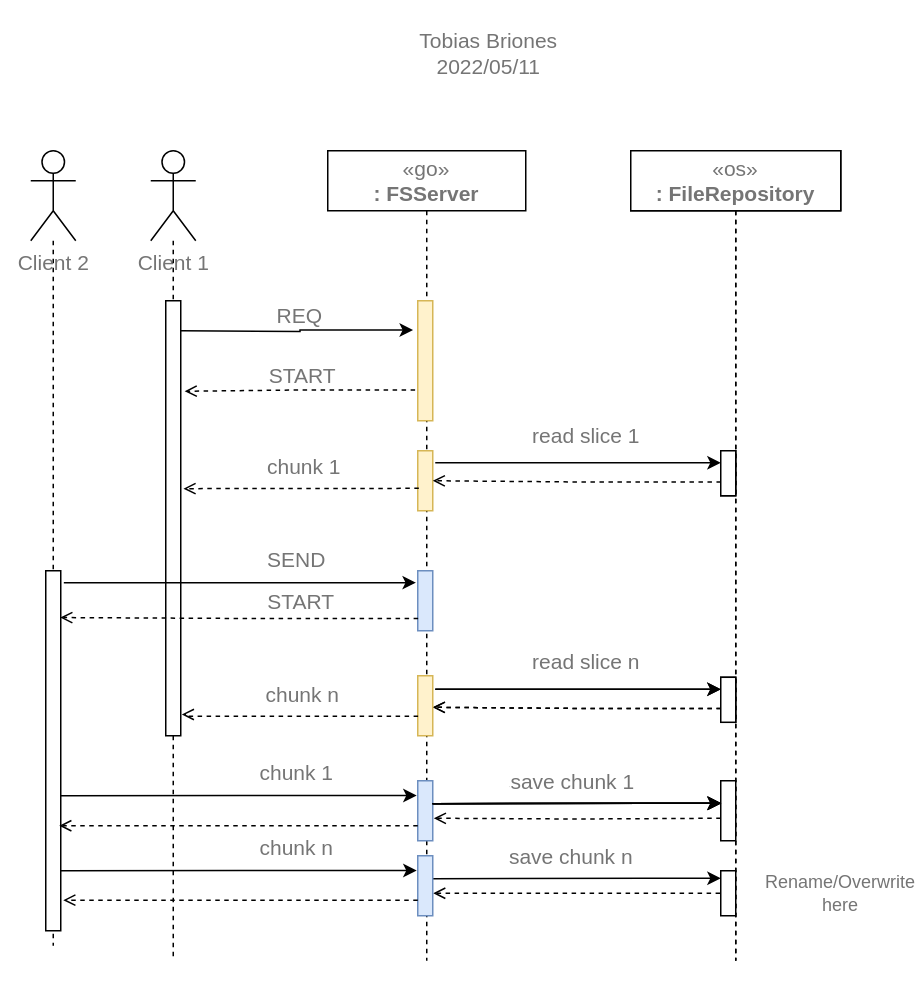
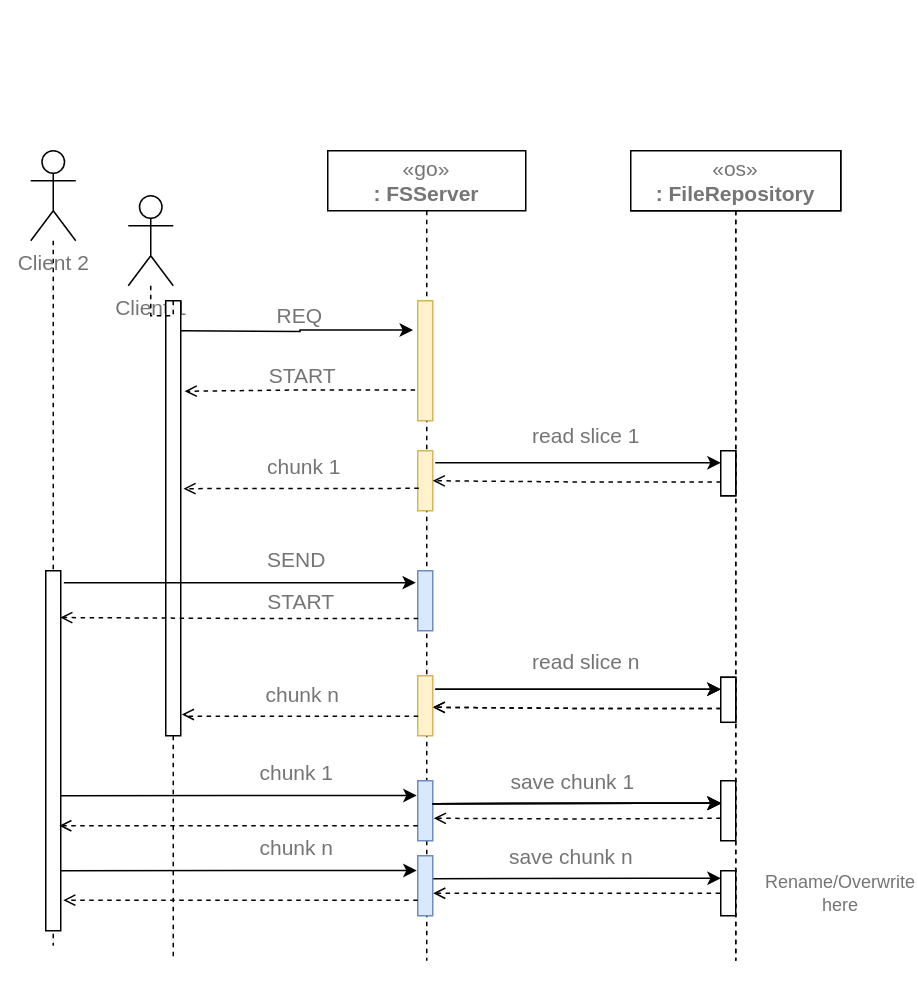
  <mxCell id="0" />
  <mxCell id="1" parent="0" />
- <mxCell id="2" value="Tobias Briones 2022/05/11" style="text;html=1;strokeColor=none;fillColor=none;align=center;verticalAlign=middle;whiteSpace=wrap;rounded=0;fontSize=14;fontColor=#757575;" vertex="1" parent="1"><mxGeometry x="248" y="20" width="155" height="30" as="geometry" /></mxCell>
  <mxCell id="3" style="edgeStyle=orthogonalEdgeStyle;rounded=0;orthogonalLoop=1;jettySize=auto;html=1;dashed=1;fontSize=14;fontColor=#757575;endArrow=none;endFill=0;" edge="1" parent="1" source="4"><mxGeometry relative="1" as="geometry"><mxPoint x="35" y="630" as="targetPoint" /></mxGeometry></mxCell>
  <mxCell id="4" value="Client 2" style="shape=umlActor;verticalLabelPosition=bottom;verticalAlign=top;html=1;fontSize=14;fontColor=#757575;" vertex="1" parent="1"><mxGeometry x="20" y="100" width="30" height="60" as="geometry" /></mxCell>
  <mxCell id="5" style="edgeStyle=orthogonalEdgeStyle;rounded=0;orthogonalLoop=1;jettySize=auto;html=1;fontSize=14;fontColor=#757575;endArrow=none;endFill=0;dashed=1;startArrow=none;" edge="1" parent="1" source="35"><mxGeometry relative="1" as="geometry"><mxPoint x="115" y="640" as="targetPoint" /><Array as="points"><mxPoint x="115" y="240" /><mxPoint x="115" y="240" /></Array></mxGeometry></mxCell>
- <mxCell id="6" value="Client 1" style="shape=umlActor;verticalLabelPosition=bottom;verticalAlign=top;html=1;fontSize=14;fontColor=#757575;" vertex="1" parent="1"><mxGeometry x="100" y="100" width="30" height="60" as="geometry" /></mxCell>
+ <mxCell id="6" value="Client 1" style="shape=umlActor;verticalLabelPosition=bottom;verticalAlign=top;html=1;fontSize=14;fontColor=#757575;" vertex="1" parent="1"><mxGeometry x="85" y="130" width="30" height="60" as="geometry" /></mxCell>
  <mxCell id="7" value="&lt;span&gt;«os»&lt;/span&gt;&lt;br&gt;&lt;b&gt;: FileRepository&lt;/b&gt;" style="shape=umlLifeline;perimeter=lifelinePerimeter;whiteSpace=wrap;html=1;container=1;collapsible=0;recursiveResize=0;outlineConnect=0;fontSize=14;fontColor=#757575;" vertex="1" parent="1"><mxGeometry x="420" y="100" width="140" height="540" as="geometry" /></mxCell>
  <mxCell id="8" value="" style="html=1;points=[];perimeter=orthogonalPerimeter;fontSize=14;fontColor=#757575;" vertex="1" parent="7"><mxGeometry x="60" y="200" width="10" height="30" as="geometry" /></mxCell>
  <mxCell id="9" value="" style="html=1;points=[];perimeter=orthogonalPerimeter;fontSize=14;fontColor=#757575;" vertex="1" parent="7"><mxGeometry x="60" y="351.02" width="10" height="30" as="geometry" /></mxCell>
  <mxCell id="10" style="edgeStyle=orthogonalEdgeStyle;rounded=0;orthogonalLoop=1;jettySize=auto;html=1;fontSize=14;fontColor=#757575;startArrow=none;startFill=0;endArrow=classic;endFill=1;exitX=1.167;exitY=0.199;exitDx=0;exitDy=0;exitPerimeter=0;" edge="1" parent="7"><mxGeometry relative="1" as="geometry"><mxPoint x="-130.33" y="358.98" as="sourcePoint" /><mxPoint x="60" y="359.02" as="targetPoint" /></mxGeometry></mxCell>
  <mxCell id="11" value="read slice n" style="edgeLabel;html=1;align=center;verticalAlign=middle;resizable=0;points=[];fontSize=14;fontColor=#757575;" vertex="1" connectable="0" parent="10"><mxGeometry x="0.089" relative="1" as="geometry"><mxPoint x="-4" y="-19" as="offset" /></mxGeometry></mxCell>
  <mxCell id="12" style="edgeStyle=orthogonalEdgeStyle;rounded=0;orthogonalLoop=1;jettySize=auto;html=1;fontSize=14;fontColor=#757575;startArrow=none;startFill=0;endArrow=open;endFill=0;dashed=1;exitX=0.014;exitY=0.694;exitDx=0;exitDy=0;exitPerimeter=0;" edge="1" parent="7" source="9"><mxGeometry relative="1" as="geometry"><mxPoint x="-132" y="371.02" as="targetPoint" /></mxGeometry></mxCell>
  <mxCell id="13" style="edgeStyle=orthogonalEdgeStyle;rounded=0;orthogonalLoop=1;jettySize=auto;html=1;entryX=0.957;entryY=0.382;entryDx=0;entryDy=0;entryPerimeter=0;fontSize=14;fontColor=#757575;startArrow=classic;startFill=1;endArrow=none;endFill=0;" edge="1" source="21" parent="7"><mxGeometry relative="1" as="geometry"><mxPoint x="-132.43" y="435.28" as="targetPoint" /><Array as="points"><mxPoint x="10" y="435" /><mxPoint x="10" y="435" /></Array></mxGeometry></mxCell>
  <mxCell id="14" value="save chunk 1" style="edgeLabel;html=1;align=center;verticalAlign=middle;resizable=0;points=[];fontSize=14;fontColor=#757575;" vertex="1" connectable="0" parent="13"><mxGeometry x="0.068" y="-2" relative="1" as="geometry"><mxPoint x="3" y="-13" as="offset" /></mxGeometry></mxCell>
  <mxCell id="15" value="&lt;span&gt;«os»&lt;/span&gt;&lt;br&gt;&lt;b&gt;: FileRepository&lt;/b&gt;" style="shape=umlLifeline;perimeter=lifelinePerimeter;whiteSpace=wrap;html=1;container=1;collapsible=0;recursiveResize=0;outlineConnect=0;fontSize=14;fontColor=#757575;" vertex="1" parent="7"><mxGeometry width="140" height="540" as="geometry" /></mxCell>
  <mxCell id="16" value="" style="html=1;points=[];perimeter=orthogonalPerimeter;fontSize=14;fontColor=#757575;" vertex="1" parent="15"><mxGeometry x="60" y="200" width="10" height="30" as="geometry" /></mxCell>
  <mxCell id="17" value="" style="html=1;points=[];perimeter=orthogonalPerimeter;fontSize=14;fontColor=#757575;" vertex="1" parent="15"><mxGeometry x="60" y="351.02" width="10" height="30" as="geometry" /></mxCell>
  <mxCell id="18" style="edgeStyle=orthogonalEdgeStyle;rounded=0;orthogonalLoop=1;jettySize=auto;html=1;fontSize=14;fontColor=#757575;startArrow=none;startFill=0;endArrow=classic;endFill=1;exitX=1.167;exitY=0.199;exitDx=0;exitDy=0;exitPerimeter=0;" edge="1" parent="15"><mxGeometry relative="1" as="geometry"><mxPoint x="-130.33" y="358.98" as="sourcePoint" /><mxPoint x="60" y="359.02" as="targetPoint" /></mxGeometry></mxCell>
  <mxCell id="19" value="read slice n" style="edgeLabel;html=1;align=center;verticalAlign=middle;resizable=0;points=[];fontSize=14;fontColor=#757575;" vertex="1" connectable="0" parent="18"><mxGeometry x="0.089" relative="1" as="geometry"><mxPoint x="-4" y="-19" as="offset" /></mxGeometry></mxCell>
  <mxCell id="20" style="edgeStyle=orthogonalEdgeStyle;rounded=0;orthogonalLoop=1;jettySize=auto;html=1;fontSize=14;fontColor=#757575;startArrow=none;startFill=0;endArrow=open;endFill=0;dashed=1;exitX=0.014;exitY=0.694;exitDx=0;exitDy=0;exitPerimeter=0;" edge="1" parent="15" source="17"><mxGeometry relative="1" as="geometry"><mxPoint x="-132" y="371.02" as="targetPoint" /></mxGeometry></mxCell>
  <mxCell id="21" value="" style="html=1;points=[];perimeter=orthogonalPerimeter;fontSize=14;fontColor=#757575;" vertex="1" parent="15"><mxGeometry x="60" y="420" width="10" height="40" as="geometry" /></mxCell>
  <mxCell id="22" style="edgeStyle=orthogonalEdgeStyle;rounded=0;orthogonalLoop=1;jettySize=auto;html=1;entryX=1.071;entryY=0.625;entryDx=0;entryDy=0;entryPerimeter=0;fontSize=14;fontColor=#757575;startArrow=none;startFill=0;endArrow=open;endFill=0;dashed=1;" edge="1" parent="15"><mxGeometry relative="1" as="geometry"><mxPoint x="59.57" y="495" as="sourcePoint" /><mxPoint x="-131.72" y="495" as="targetPoint" /></mxGeometry></mxCell>
  <mxCell id="23" value="" style="html=1;points=[];perimeter=orthogonalPerimeter;fontSize=14;fontColor=#757575;" vertex="1" parent="15"><mxGeometry x="60" y="480" width="10" height="30" as="geometry" /></mxCell>
  <mxCell id="24" style="edgeStyle=orthogonalEdgeStyle;rounded=0;orthogonalLoop=1;jettySize=auto;html=1;entryX=0.957;entryY=0.382;entryDx=0;entryDy=0;entryPerimeter=0;fontSize=14;fontColor=#757575;startArrow=classic;startFill=1;endArrow=none;endFill=0;" edge="1" parent="15"><mxGeometry relative="1" as="geometry"><mxPoint x="60.0" y="485" as="sourcePoint" /><mxPoint x="-132.43" y="485.28" as="targetPoint" /><Array as="points"><mxPoint x="10" y="485" /><mxPoint x="10" y="485" /></Array></mxGeometry></mxCell>
  <mxCell id="25" value="save chunk n" style="edgeLabel;html=1;align=center;verticalAlign=middle;resizable=0;points=[];fontSize=14;fontColor=#757575;" vertex="1" connectable="0" parent="24"><mxGeometry x="0.068" y="-2" relative="1" as="geometry"><mxPoint x="3" y="-13" as="offset" /></mxGeometry></mxCell>
  <mxCell id="26" value="&lt;span&gt;«go»&lt;/span&gt;&lt;br&gt;&lt;b&gt;: FSServer&lt;/b&gt;" style="shape=umlLifeline;perimeter=lifelinePerimeter;whiteSpace=wrap;html=1;container=1;collapsible=0;recursiveResize=0;outlineConnect=0;fontSize=14;fontColor=#757575;" vertex="1" parent="1"><mxGeometry x="218" y="100" width="132" height="540" as="geometry" /></mxCell>
  <mxCell id="27" value="" style="html=1;points=[];perimeter=orthogonalPerimeter;fontSize=14;fillColor=#fff2cc;strokeColor=#d6b656;" vertex="1" parent="26"><mxGeometry x="60" y="100" width="10" height="80" as="geometry" /></mxCell>
  <mxCell id="28" value="" style="html=1;points=[];perimeter=orthogonalPerimeter;fontSize=14;fillColor=#fff2cc;strokeColor=#d6b656;" vertex="1" parent="26"><mxGeometry x="60" y="200" width="10" height="40" as="geometry" /></mxCell>
  <mxCell id="29" value="" style="html=1;points=[];perimeter=orthogonalPerimeter;fontSize=14;fillColor=#fff2cc;strokeColor=#d6b656;" vertex="1" parent="26"><mxGeometry x="60" y="350" width="10" height="40" as="geometry" /></mxCell>
  <mxCell id="30" value="" style="html=1;points=[];perimeter=orthogonalPerimeter;fontSize=14;fillColor=#dae8fc;strokeColor=#6c8ebf;" vertex="1" parent="26"><mxGeometry x="60" y="280" width="10" height="40" as="geometry" /></mxCell>
  <mxCell id="31" value="" style="html=1;points=[];perimeter=orthogonalPerimeter;fontSize=14;fillColor=#dae8fc;strokeColor=#6c8ebf;" vertex="1" parent="26"><mxGeometry x="60" y="420" width="10" height="40" as="geometry" /></mxCell>
  <mxCell id="32" value="" style="html=1;points=[];perimeter=orthogonalPerimeter;fontSize=14;fillColor=#dae8fc;strokeColor=#6c8ebf;" vertex="1" parent="26"><mxGeometry x="60" y="470" width="10" height="40" as="geometry" /></mxCell>
  <mxCell id="33" style="edgeStyle=orthogonalEdgeStyle;rounded=0;orthogonalLoop=1;jettySize=auto;html=1;entryX=1.205;entryY=0.033;entryDx=0;entryDy=0;entryPerimeter=0;fontSize=14;fontColor=#757575;startArrow=classic;startFill=1;endArrow=none;endFill=0;exitX=-0.071;exitY=0.246;exitDx=0;exitDy=0;exitPerimeter=0;" edge="1" parent="26" source="32"><mxGeometry relative="1" as="geometry"><mxPoint x="56.76" y="480.04" as="sourcePoint" /><mxPoint x="-178" y="480" as="targetPoint" /></mxGeometry></mxCell>
  <mxCell id="34" value="chunk n" style="edgeLabel;html=1;align=center;verticalAlign=middle;resizable=0;points=[];fontSize=14;fontColor=#757575;" vertex="1" connectable="0" parent="33"><mxGeometry x="-0.177" y="1" relative="1" as="geometry"><mxPoint x="17" y="-16" as="offset" /></mxGeometry></mxCell>
  <mxCell id="35" value="" style="html=1;points=[];perimeter=orthogonalPerimeter;fontSize=14;fontColor=#757575;" vertex="1" parent="1"><mxGeometry x="110" y="200" width="10" height="290" as="geometry" /></mxCell>
  <mxCell id="36" value="" style="edgeStyle=orthogonalEdgeStyle;rounded=0;orthogonalLoop=1;jettySize=auto;html=1;fontSize=14;fontColor=#757575;endArrow=none;endFill=0;dashed=1;" edge="1" parent="1" source="6" target="35"><mxGeometry relative="1" as="geometry"><mxPoint x="115" y="630" as="targetPoint" /><mxPoint x="115" y="160" as="sourcePoint" /><Array as="points" /></mxGeometry></mxCell>
  <mxCell id="37" style="edgeStyle=orthogonalEdgeStyle;rounded=0;orthogonalLoop=1;jettySize=auto;html=1;fontSize=14;fontColor=#757575;endArrow=none;endFill=0;exitX=-0.314;exitY=0.244;exitDx=0;exitDy=0;exitPerimeter=0;startArrow=classic;startFill=1;" edge="1" parent="1" source="27"><mxGeometry relative="1" as="geometry"><mxPoint x="120" y="220" as="targetPoint" /></mxGeometry></mxCell>
  <mxCell id="38" value="REQ" style="edgeLabel;html=1;align=center;verticalAlign=middle;resizable=0;points=[];fontSize=14;fontColor=#757575;" vertex="1" connectable="0" parent="37"><mxGeometry x="-0.198" y="1" relative="1" as="geometry"><mxPoint x="-13" y="-11" as="offset" /></mxGeometry></mxCell>
  <mxCell id="39" style="edgeStyle=orthogonalEdgeStyle;rounded=0;orthogonalLoop=1;jettySize=auto;html=1;entryX=1.26;entryY=0.208;entryDx=0;entryDy=0;entryPerimeter=0;dashed=1;fontSize=14;fontColor=#757575;endArrow=open;endFill=0;exitX=-0.176;exitY=0.744;exitDx=0;exitDy=0;exitPerimeter=0;" edge="1" parent="1" source="27" target="35"><mxGeometry relative="1" as="geometry" /></mxCell>
  <mxCell id="40" value="START" style="edgeLabel;html=1;align=center;verticalAlign=middle;resizable=0;points=[];fontSize=14;fontColor=#757575;" vertex="1" connectable="0" parent="39"><mxGeometry x="0.118" y="-2" relative="1" as="geometry"><mxPoint x="9" y="-9" as="offset" /></mxGeometry></mxCell>
  <mxCell id="41" style="edgeStyle=orthogonalEdgeStyle;rounded=0;orthogonalLoop=1;jettySize=auto;html=1;entryX=1.18;entryY=0.432;entryDx=0;entryDy=0;entryPerimeter=0;fontSize=14;fontColor=#757575;startArrow=none;startFill=0;endArrow=open;endFill=0;dashed=1;exitX=0.071;exitY=0.627;exitDx=0;exitDy=0;exitPerimeter=0;" edge="1" parent="1" source="28" target="35"><mxGeometry relative="1" as="geometry" /></mxCell>
  <mxCell id="42" value="chunk 1" style="edgeLabel;html=1;align=center;verticalAlign=middle;resizable=0;points=[];fontSize=14;fontColor=#757575;" vertex="1" connectable="0" parent="41"><mxGeometry x="-0.221" y="1" relative="1" as="geometry"><mxPoint x="-16" y="-16" as="offset" /></mxGeometry></mxCell>
  <mxCell id="43" value="" style="html=1;points=[];perimeter=orthogonalPerimeter;fontSize=14;fontColor=#757575;" vertex="1" parent="1"><mxGeometry x="30" y="380" width="10" height="240" as="geometry" /></mxCell>
  <mxCell id="44" style="edgeStyle=orthogonalEdgeStyle;rounded=0;orthogonalLoop=1;jettySize=auto;html=1;entryX=1.071;entryY=0.951;entryDx=0;entryDy=0;entryPerimeter=0;fontSize=14;fontColor=#757575;startArrow=none;startFill=0;endArrow=open;endFill=0;dashed=1;exitX=0.024;exitY=0.675;exitDx=0;exitDy=0;exitPerimeter=0;" edge="1" parent="1" source="29" target="35"><mxGeometry relative="1" as="geometry"><mxPoint x="130.38" y="334.2" as="targetPoint" /><Array as="points"><mxPoint x="123" y="477" /><mxPoint x="123" y="476" /></Array></mxGeometry></mxCell>
  <mxCell id="45" value="chunk n" style="edgeLabel;html=1;align=center;verticalAlign=middle;resizable=0;points=[];fontSize=14;fontColor=#757575;" vertex="1" connectable="0" parent="44"><mxGeometry x="-0.221" y="1" relative="1" as="geometry"><mxPoint x="-16" y="-16" as="offset" /></mxGeometry></mxCell>
  <mxCell id="46" style="edgeStyle=orthogonalEdgeStyle;rounded=0;orthogonalLoop=1;jettySize=auto;html=1;entryX=1.205;entryY=0.033;entryDx=0;entryDy=0;entryPerimeter=0;fontSize=14;fontColor=#757575;startArrow=classic;startFill=1;endArrow=none;endFill=0;exitX=-0.119;exitY=0.199;exitDx=0;exitDy=0;exitPerimeter=0;" edge="1" parent="1" source="30" target="43"><mxGeometry relative="1" as="geometry" /></mxCell>
  <mxCell id="47" value="SEND" style="edgeLabel;html=1;align=center;verticalAlign=middle;resizable=0;points=[];fontSize=14;fontColor=#757575;" vertex="1" connectable="0" parent="46"><mxGeometry x="-0.177" y="1" relative="1" as="geometry"><mxPoint x="17" y="-16" as="offset" /></mxGeometry></mxCell>
  <mxCell id="48" style="edgeStyle=orthogonalEdgeStyle;rounded=0;orthogonalLoop=1;jettySize=auto;html=1;fontSize=14;fontColor=#757575;startArrow=none;startFill=0;endArrow=classic;endFill=1;exitX=1.167;exitY=0.199;exitDx=0;exitDy=0;exitPerimeter=0;" edge="1" parent="1" source="28"><mxGeometry relative="1" as="geometry"><mxPoint x="480" y="308" as="targetPoint" /></mxGeometry></mxCell>
  <mxCell id="49" value="read slice 1" style="edgeLabel;html=1;align=center;verticalAlign=middle;resizable=0;points=[];fontSize=14;fontColor=#757575;" vertex="1" connectable="0" parent="48"><mxGeometry x="0.089" relative="1" as="geometry"><mxPoint x="-4" y="-19" as="offset" /></mxGeometry></mxCell>
  <mxCell id="50" style="edgeStyle=orthogonalEdgeStyle;rounded=0;orthogonalLoop=1;jettySize=auto;html=1;fontSize=14;fontColor=#757575;startArrow=none;startFill=0;endArrow=open;endFill=0;dashed=1;exitX=0.014;exitY=0.694;exitDx=0;exitDy=0;exitPerimeter=0;" edge="1" parent="1" source="8" target="28"><mxGeometry relative="1" as="geometry" /></mxCell>
  <mxCell id="51" style="edgeStyle=orthogonalEdgeStyle;rounded=0;orthogonalLoop=1;jettySize=auto;html=1;entryX=0.967;entryY=0.13;entryDx=0;entryDy=0;entryPerimeter=0;dashed=1;fontSize=14;fontColor=#757575;endArrow=open;endFill=0;exitX=0.024;exitY=0.794;exitDx=0;exitDy=0;exitPerimeter=0;" edge="1" parent="1" source="30" target="43"><mxGeometry relative="1" as="geometry"><mxPoint x="278" y="400.12" as="sourcePoint" /><mxPoint x="121.45" y="400" as="targetPoint" /></mxGeometry></mxCell>
  <mxCell id="52" value="START" style="edgeLabel;html=1;align=center;verticalAlign=middle;resizable=0;points=[];fontSize=14;fontColor=#757575;" vertex="1" connectable="0" parent="51"><mxGeometry x="0.118" y="-2" relative="1" as="geometry"><mxPoint x="55" y="-9" as="offset" /></mxGeometry></mxCell>
  <mxCell id="53" style="edgeStyle=orthogonalEdgeStyle;rounded=0;orthogonalLoop=1;jettySize=auto;html=1;entryX=1.205;entryY=0.033;entryDx=0;entryDy=0;entryPerimeter=0;fontSize=14;fontColor=#757575;startArrow=classic;startFill=1;endArrow=none;endFill=0;exitX=-0.071;exitY=0.246;exitDx=0;exitDy=0;exitPerimeter=0;" edge="1" parent="1" source="31"><mxGeometry relative="1" as="geometry"><mxPoint x="274.76" y="530.04" as="sourcePoint" /><mxPoint x="40" y="530" as="targetPoint" /></mxGeometry></mxCell>
  <mxCell id="54" value="chunk 1" style="edgeLabel;html=1;align=center;verticalAlign=middle;resizable=0;points=[];fontSize=14;fontColor=#757575;" vertex="1" connectable="0" parent="53"><mxGeometry x="-0.177" y="1" relative="1" as="geometry"><mxPoint x="17" y="-16" as="offset" /></mxGeometry></mxCell>
  <mxCell id="55" style="edgeStyle=orthogonalEdgeStyle;rounded=0;orthogonalLoop=1;jettySize=auto;html=1;entryX=0.957;entryY=0.382;entryDx=0;entryDy=0;entryPerimeter=0;fontSize=14;fontColor=#757575;startArrow=classic;startFill=1;endArrow=none;endFill=0;" edge="1" parent="1" target="31"><mxGeometry relative="1" as="geometry"><mxPoint x="480" y="535" as="sourcePoint" /><Array as="points"><mxPoint x="430" y="535" /><mxPoint x="430" y="535" /></Array></mxGeometry></mxCell>
  <mxCell id="56" value="save chunk 1" style="edgeLabel;html=1;align=center;verticalAlign=middle;resizable=0;points=[];fontSize=14;fontColor=#757575;" vertex="1" connectable="0" parent="55"><mxGeometry x="0.068" y="-2" relative="1" as="geometry"><mxPoint x="3" y="-13" as="offset" /></mxGeometry></mxCell>
  <mxCell id="57" style="edgeStyle=orthogonalEdgeStyle;rounded=0;orthogonalLoop=1;jettySize=auto;html=1;entryX=1.071;entryY=0.625;entryDx=0;entryDy=0;entryPerimeter=0;fontSize=14;fontColor=#757575;startArrow=none;startFill=0;endArrow=open;endFill=0;dashed=1;" edge="1" parent="1" target="31"><mxGeometry relative="1" as="geometry"><mxPoint x="480" y="545" as="sourcePoint" /></mxGeometry></mxCell>
  <mxCell id="58" style="edgeStyle=orthogonalEdgeStyle;rounded=0;orthogonalLoop=1;jettySize=auto;html=1;dashed=1;fontSize=14;fontColor=#757575;startArrow=none;startFill=0;endArrow=open;endFill=0;" edge="1" parent="1" source="31"><mxGeometry relative="1" as="geometry"><mxPoint x="39" y="550" as="targetPoint" /><Array as="points"><mxPoint x="39" y="550" /></Array></mxGeometry></mxCell>
  <mxCell id="59" style="edgeStyle=orthogonalEdgeStyle;rounded=0;orthogonalLoop=1;jettySize=auto;html=1;entryX=0.957;entryY=0.382;entryDx=0;entryDy=0;entryPerimeter=0;fontSize=14;fontColor=#757575;startArrow=classic;startFill=1;endArrow=none;endFill=0;" edge="1" parent="1"><mxGeometry relative="1" as="geometry"><mxPoint x="480.43" y="535" as="sourcePoint" /><mxPoint x="288" y="535.28" as="targetPoint" /><Array as="points"><mxPoint x="430.43" y="535" /><mxPoint x="430.43" y="535" /></Array></mxGeometry></mxCell>
  <mxCell id="60" value="save chunk 1" style="edgeLabel;html=1;align=center;verticalAlign=middle;resizable=0;points=[];fontSize=14;fontColor=#757575;" vertex="1" connectable="0" parent="59"><mxGeometry x="0.068" y="-2" relative="1" as="geometry"><mxPoint x="3" y="-13" as="offset" /></mxGeometry></mxCell>
  <mxCell id="61" style="edgeStyle=orthogonalEdgeStyle;rounded=0;orthogonalLoop=1;jettySize=auto;html=1;entryX=0.957;entryY=0.382;entryDx=0;entryDy=0;entryPerimeter=0;fontSize=14;fontColor=#757575;startArrow=classic;startFill=1;endArrow=none;endFill=0;" edge="1" parent="1"><mxGeometry relative="1" as="geometry"><mxPoint x="480.43" y="535" as="sourcePoint" /><mxPoint x="288" y="535.28" as="targetPoint" /><Array as="points"><mxPoint x="430.43" y="535" /><mxPoint x="430.43" y="535" /></Array></mxGeometry></mxCell>
  <mxCell id="62" value="save chunk 1" style="edgeLabel;html=1;align=center;verticalAlign=middle;resizable=0;points=[];fontSize=14;fontColor=#757575;" vertex="1" connectable="0" parent="61"><mxGeometry x="0.068" y="-2" relative="1" as="geometry"><mxPoint x="3" y="-13" as="offset" /></mxGeometry></mxCell>
  <mxCell id="63" style="edgeStyle=orthogonalEdgeStyle;rounded=0;orthogonalLoop=1;jettySize=auto;html=1;entryX=1.167;entryY=0.915;entryDx=0;entryDy=0;entryPerimeter=0;dashed=1;fontSize=14;fontColor=#757575;startArrow=none;startFill=0;endArrow=open;endFill=0;" edge="1" parent="1" source="32" target="43"><mxGeometry relative="1" as="geometry"><mxPoint x="39" y="591.04" as="targetPoint" /><Array as="points"><mxPoint x="159" y="600" /></Array></mxGeometry></mxCell>
  <mxCell id="64" value="Rename/Overwrite here" style="text;html=1;strokeColor=none;fillColor=none;align=center;verticalAlign=middle;whiteSpace=wrap;rounded=0;fontSize=12;fontColor=#757575;" vertex="1" parent="1"><mxGeometry x="530" y="580" width="60" height="30" as="geometry" /></mxCell>
